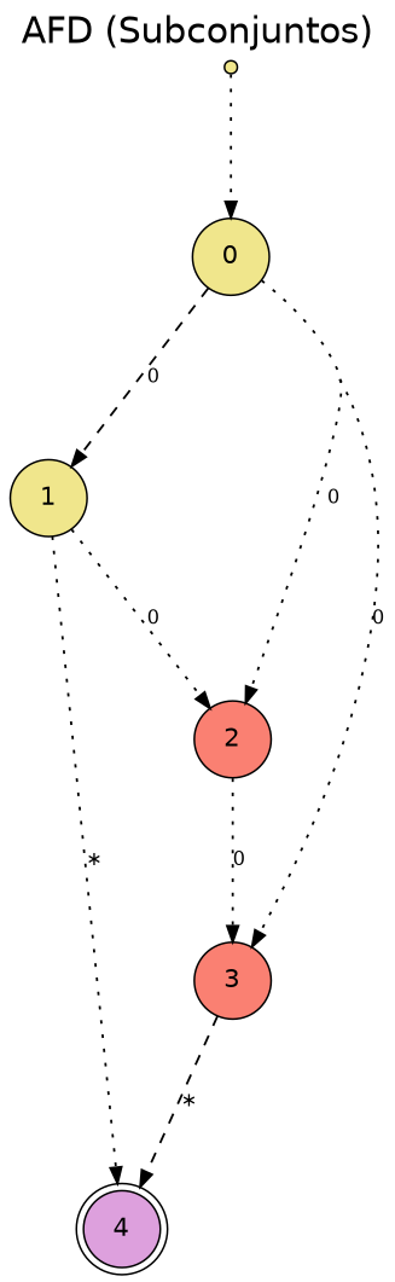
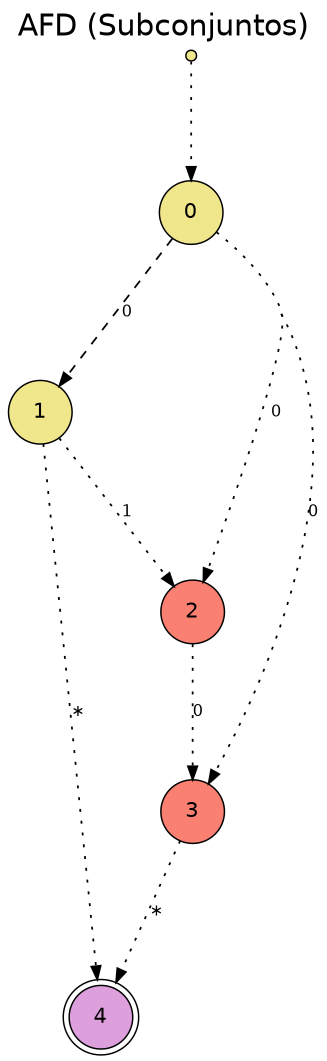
  digraph {
    concentrate=true
    fontname=Helvetica
    fontsize=20
    label="AFD (Subconjuntos)"
    labelloc=t
    nodesep=0.7
    rankdir=TB
    ranksep=1.1
    splines=true
    node [fillcolor=khaki fontname=Helvetica shape=circle style=filled]
    edge [arrowsize=0.9 fontname=Helvetica fontsize=11 labeldistance=1.6 penwidth=1.2 style=dotted]
    __start [height=0.6 shape=point width=0.1]
    0 [height=0.6 width=0.6]
    1 [height=0.6 width=0.6]
    2 [fillcolor=salmon height=0.6 width=0.6]
    3 [fillcolor=salmon height=0.6 width=0.6]
    4 [fillcolor=plum height=0.6 shape=doublecircle width=0.6]
    __start -> 0
    0 -> 1 [label=0 style=dashed]
    0 -> 2 [label=0]
    0 -> 3 [label=0]
-   1 -> 2 [label=0]
+   1 -> 2 [label=1]
    1 -> 4 [label="∗"]
    2 -> 3 [label=0]
-   3 -> 4 [label="∗" style=dashed]
+   3 -> 4 [label="∗"]
  }
